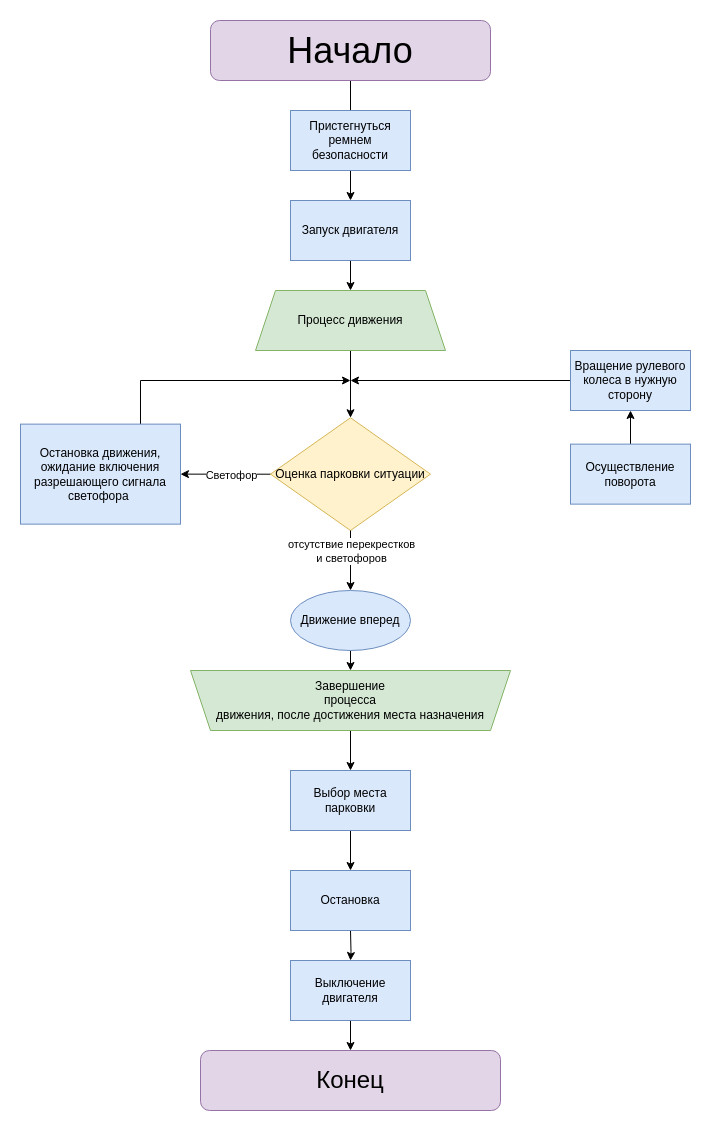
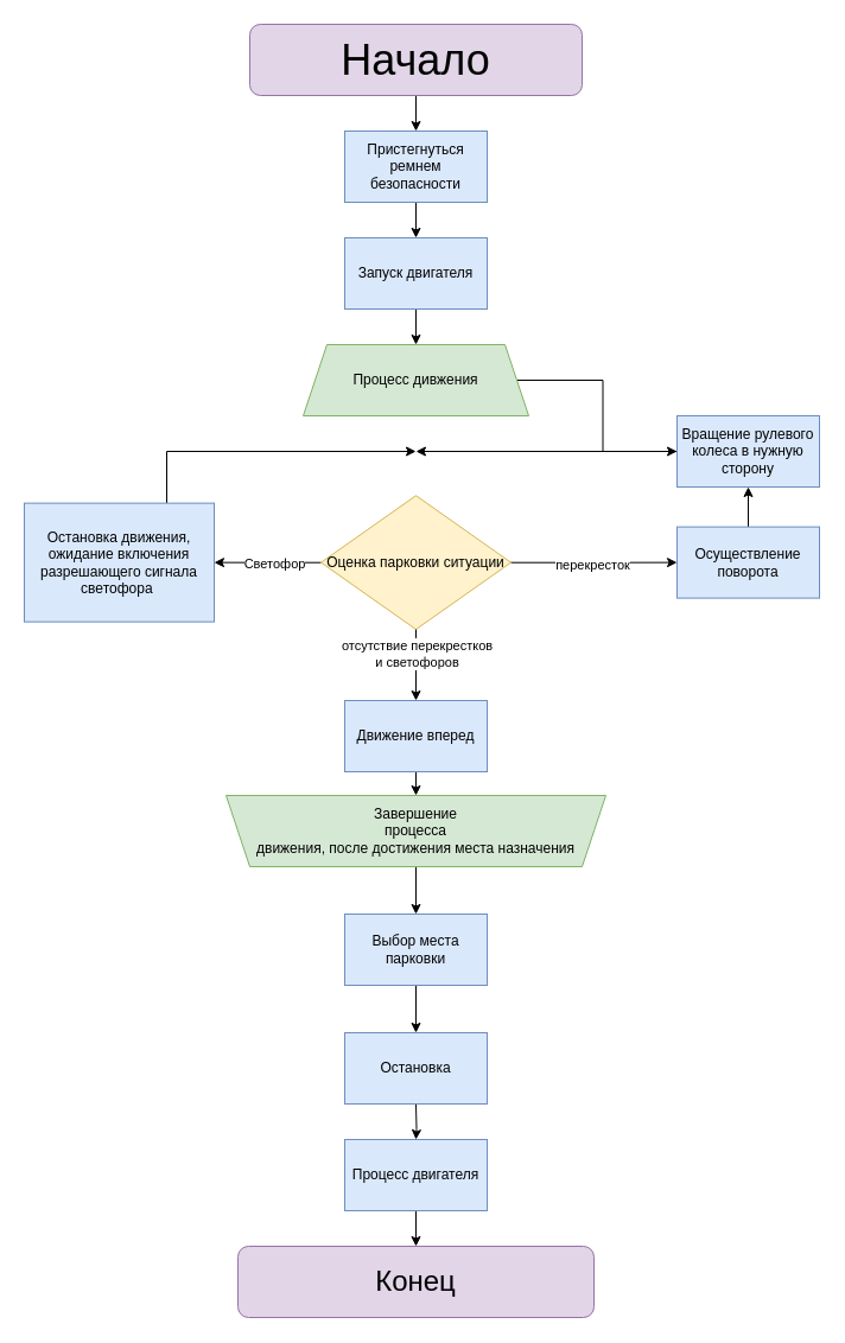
  <mxCell id="0" />
  <mxCell id="1" parent="0" />
- <mxCell id="2" style="edgeStyle=orthogonalEdgeStyle;rounded=0;orthogonalLoop=1;jettySize=auto;html=1;endArrow=none;" parent="1" source="3" target="5" edge="1"><mxGeometry relative="1" as="geometry" /></mxCell>
+ <mxCell id="2" style="edgeStyle=orthogonalEdgeStyle;rounded=0;orthogonalLoop=1;jettySize=auto;html=1;" parent="1" source="3" target="5" edge="1"><mxGeometry relative="1" as="geometry" /></mxCell>
  <mxCell id="3" value="&lt;font style=&quot;font-size: 36px;&quot;&gt;Начало&lt;/font&gt;" style="rounded=1;whiteSpace=wrap;html=1;fillColor=#e1d5e7;strokeColor=#9673a6;" parent="1" vertex="1"><mxGeometry x="210" y="20" width="280" height="60" as="geometry" /></mxCell>
  <mxCell id="4" style="edgeStyle=orthogonalEdgeStyle;rounded=0;orthogonalLoop=1;jettySize=auto;html=1;entryX=0.5;entryY=0;entryDx=0;entryDy=0;" parent="1" source="5" target="7" edge="1"><mxGeometry relative="1" as="geometry" /></mxCell>
  <mxCell id="5" value="Пристегнуться ремнем безопасности" style="rounded=0;whiteSpace=wrap;html=1;fillColor=#dae8fc;strokeColor=#6c8ebf;" parent="1" vertex="1"><mxGeometry x="290" y="110" width="120" height="60" as="geometry" /></mxCell>
  <mxCell id="6" value="" style="edgeStyle=orthogonalEdgeStyle;rounded=0;orthogonalLoop=1;jettySize=auto;html=1;" parent="1" source="7" target="9" edge="1"><mxGeometry relative="1" as="geometry" /></mxCell>
  <mxCell id="7" value="Запуск двигателя" style="whiteSpace=wrap;html=1;rounded=0;fillColor=#dae8fc;strokeColor=#6c8ebf;" parent="1" vertex="1"><mxGeometry x="290" y="200" width="120" height="60" as="geometry" /></mxCell>
- <mxCell id="8" style="edgeStyle=orthogonalEdgeStyle;rounded=0;orthogonalLoop=1;jettySize=auto;html=1;entryX=0.5;entryY=0;entryDx=0;entryDy=0;" parent="1" source="9" target="14" edge="1"><mxGeometry relative="1" as="geometry" /></mxCell>
+ <mxCell id="8" style="edgeStyle=orthogonalEdgeStyle;rounded=0;orthogonalLoop=1;jettySize=auto;html=1;" parent="1" source="9" target="16" edge="1"><mxGeometry relative="1" as="geometry" /></mxCell>
  <mxCell id="9" value="Процесс дивжения" style="shape=trapezoid;perimeter=trapezoidPerimeter;whiteSpace=wrap;html=1;fixedSize=1;rounded=0;fillColor=#d5e8d4;strokeColor=#82b366;" parent="1" vertex="1"><mxGeometry x="255" y="290" width="190" height="60" as="geometry" /></mxCell>
+ <mxCell id="10" value="" style="edgeStyle=orthogonalEdgeStyle;rounded=0;orthogonalLoop=1;jettySize=auto;html=1;entryX=0;entryY=0.5;entryDx=0;entryDy=0;" parent="1" source="14" target="18" edge="1"><mxGeometry relative="1" as="geometry"><mxPoint x="530.018" y="454.48" as="targetPoint" /></mxGeometry></mxCell>
+ <mxCell id="11" value="перекресток" style="edgeLabel;html=1;align=center;verticalAlign=middle;resizable=0;points=[];" parent="10" vertex="1" connectable="0"><mxGeometry x="-0.014" y="-2" relative="1" as="geometry"><mxPoint as="offset" /></mxGeometry></mxCell>
  <mxCell id="12" value="" style="edgeStyle=orthogonalEdgeStyle;rounded=0;orthogonalLoop=1;jettySize=auto;html=1;entryX=1;entryY=0.5;entryDx=0;entryDy=0;" parent="1" source="14" target="20" edge="1"><mxGeometry relative="1" as="geometry"><mxPoint x="210" y="480" as="targetPoint" /></mxGeometry></mxCell>
  <mxCell id="13" value="Светофор" style="edgeLabel;html=1;align=center;verticalAlign=middle;resizable=0;points=[];" parent="12" vertex="1" connectable="0"><mxGeometry x="-0.119" y="1" relative="1" as="geometry"><mxPoint as="offset" /></mxGeometry></mxCell>
  <mxCell id="14" value="Оценка парковки ситуации" style="rhombus;whiteSpace=wrap;html=1;fillColor=#fff2cc;strokeColor=#d6b656;" parent="1" vertex="1"><mxGeometry x="270" y="417.25" width="160" height="112.75" as="geometry" /></mxCell>
  <mxCell id="15" style="edgeStyle=orthogonalEdgeStyle;rounded=0;orthogonalLoop=1;jettySize=auto;html=1;" parent="1" source="16" edge="1"><mxGeometry relative="1" as="geometry"><mxPoint x="350" y="380" as="targetPoint" /></mxGeometry></mxCell>
  <mxCell id="16" value="Вращение рулевого колеса в нужную сторону" style="rounded=0;whiteSpace=wrap;html=1;fillColor=#dae8fc;strokeColor=#6c8ebf;" parent="1" vertex="1"><mxGeometry x="570" y="350" width="120" height="60" as="geometry" /></mxCell>
  <mxCell id="17" style="edgeStyle=orthogonalEdgeStyle;rounded=0;orthogonalLoop=1;jettySize=auto;html=1;entryX=0.5;entryY=1;entryDx=0;entryDy=0;" parent="1" source="18" target="16" edge="1"><mxGeometry relative="1" as="geometry" /></mxCell>
  <mxCell id="18" value="Осуществление поворота" style="rounded=0;whiteSpace=wrap;html=1;fillColor=#dae8fc;strokeColor=#6c8ebf;" parent="1" vertex="1"><mxGeometry x="570" y="443.63" width="120" height="60" as="geometry" /></mxCell>
  <mxCell id="19" style="edgeStyle=orthogonalEdgeStyle;rounded=0;orthogonalLoop=1;jettySize=auto;html=1;" parent="1" source="20" edge="1"><mxGeometry relative="1" as="geometry"><mxPoint x="350" y="380" as="targetPoint" /><Array as="points"><mxPoint x="140" y="380" /></Array></mxGeometry></mxCell>
  <mxCell id="20" value="Остановка движения, ожидание включения разрешающего сигнала светофора&amp;nbsp;" style="rounded=0;whiteSpace=wrap;html=1;fillColor=#dae8fc;strokeColor=#6c8ebf;" parent="1" vertex="1"><mxGeometry x="20" y="423.63" width="160" height="100" as="geometry" /></mxCell>
  <mxCell id="21" value="" style="edgeStyle=orthogonalEdgeStyle;rounded=0;orthogonalLoop=1;jettySize=auto;html=1;" parent="1" target="25" edge="1"><mxGeometry relative="1" as="geometry"><mxPoint x="350" y="930" as="sourcePoint" /></mxGeometry></mxCell>
  <mxCell id="22" value="" style="edgeStyle=orthogonalEdgeStyle;rounded=0;orthogonalLoop=1;jettySize=auto;html=1;" edge="1" parent="1" source="23" target="32"><mxGeometry relative="1" as="geometry" /></mxCell>
  <mxCell id="23" value="Завершение&lt;br&gt;процесса &lt;br&gt;движения, после достижения места назначения" style="shape=trapezoid;perimeter=trapezoidPerimeter;whiteSpace=wrap;html=1;fixedSize=1;rounded=0;direction=west;fillColor=#d5e8d4;strokeColor=#82b366;" parent="1" vertex="1"><mxGeometry x="190" y="670" width="320" height="60" as="geometry" /></mxCell>
  <mxCell id="24" value="" style="edgeStyle=orthogonalEdgeStyle;rounded=0;orthogonalLoop=1;jettySize=auto;html=1;" parent="1" source="25" target="26" edge="1"><mxGeometry relative="1" as="geometry" /></mxCell>
- <mxCell id="25" value="Выключение двигателя" style="whiteSpace=wrap;html=1;rounded=0;fillColor=#dae8fc;strokeColor=#6c8ebf;" parent="1" vertex="1"><mxGeometry x="290" y="960" width="120" height="60" as="geometry" /></mxCell>
+ <mxCell id="25" value="Процесс двигателя" style="whiteSpace=wrap;html=1;rounded=0;fillColor=#dae8fc;strokeColor=#6c8ebf;" parent="1" vertex="1"><mxGeometry x="290" y="960" width="120" height="60" as="geometry" /></mxCell>
  <mxCell id="26" value="&lt;font style=&quot;font-size: 24px;&quot;&gt;Конец&lt;/font&gt;" style="rounded=1;whiteSpace=wrap;html=1;fillColor=#e1d5e7;strokeColor=#9673a6;" parent="1" vertex="1"><mxGeometry x="200" y="1050" width="300" height="60" as="geometry" /></mxCell>
  <mxCell id="27" value="" style="edgeStyle=orthogonalEdgeStyle;rounded=0;orthogonalLoop=1;jettySize=auto;html=1;" parent="1" source="14" target="30" edge="1"><mxGeometry relative="1" as="geometry"><mxPoint x="350" y="530" as="sourcePoint" /><mxPoint x="350" y="630" as="targetPoint" /></mxGeometry></mxCell>
  <mxCell id="28" value="отсутствие перекрестков &lt;br&gt;и светофоров" style="edgeLabel;html=1;align=center;verticalAlign=middle;resizable=0;points=[];" parent="27" vertex="1" connectable="0"><mxGeometry x="-0.103" relative="1" as="geometry"><mxPoint y="-7" as="offset" /></mxGeometry></mxCell>
  <mxCell id="29" value="" style="edgeStyle=orthogonalEdgeStyle;rounded=0;orthogonalLoop=1;jettySize=auto;html=1;" parent="1" source="30" edge="1"><mxGeometry relative="1" as="geometry"><mxPoint x="350" y="670" as="targetPoint" /></mxGeometry></mxCell>
- <mxCell id="30" value="Движение вперед" style="ellipse;whiteSpace=wrap;html=1;fillColor=#dae8fc;strokeColor=#6c8ebf;" parent="1" vertex="1"><mxGeometry x="290" y="590" width="120" height="60" as="geometry" /></mxCell>
+ <mxCell id="30" value="Движение вперед" style="rounded=0;whiteSpace=wrap;html=1;fillColor=#dae8fc;strokeColor=#6c8ebf;" parent="1" vertex="1"><mxGeometry x="290" y="590" width="120" height="60" as="geometry" /></mxCell>
  <mxCell id="31" value="" style="edgeStyle=orthogonalEdgeStyle;rounded=0;orthogonalLoop=1;jettySize=auto;html=1;" edge="1" parent="1" source="32" target="33"><mxGeometry relative="1" as="geometry" /></mxCell>
  <mxCell id="32" value="Выбор места парковки" style="whiteSpace=wrap;html=1;fillColor=#dae8fc;rounded=0;strokeColor=#6c8ebf;" parent="1" vertex="1"><mxGeometry x="290" y="770" width="120" height="60" as="geometry" /></mxCell>
  <mxCell id="33" value="Остановка" style="whiteSpace=wrap;html=1;fillColor=#dae8fc;rounded=0;strokeColor=#6c8ebf;" parent="1" vertex="1"><mxGeometry x="290" y="870" width="120" height="60" as="geometry" /></mxCell>
